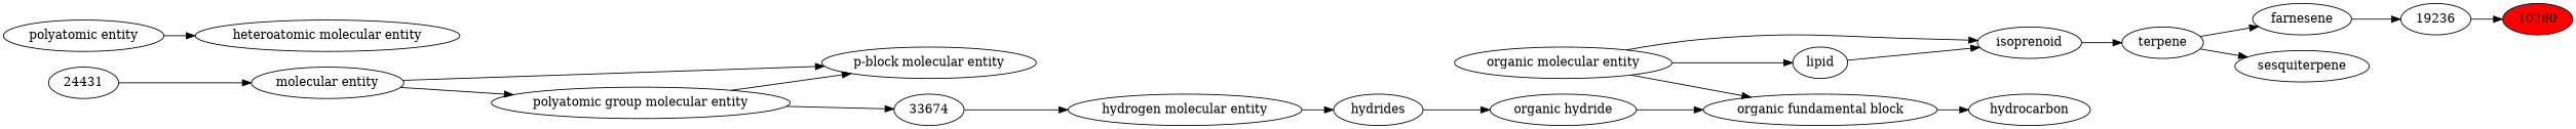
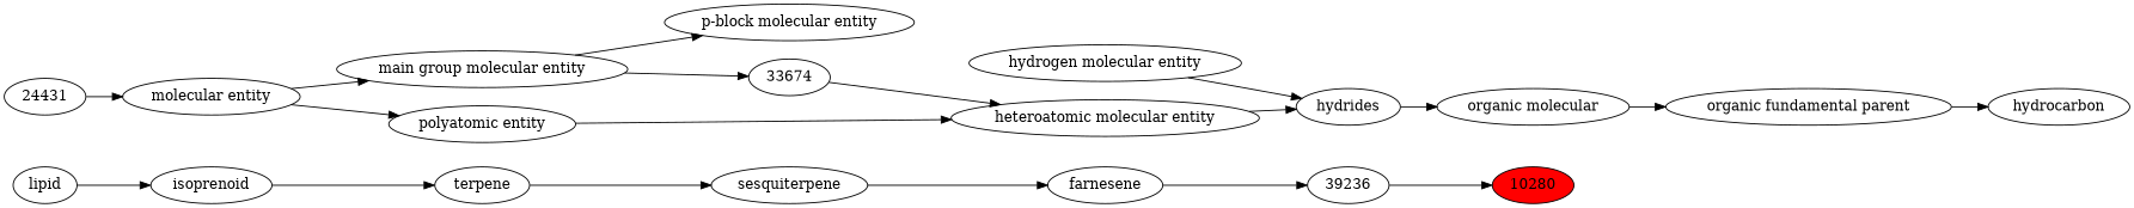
  digraph {
    rankdir=LR
    n1 [fillcolor=red label=10280 style=filled]
-   n2 [label=19236]
+   n2 [label=39236]
    n3 [label=farnesene]
    n4 [label=sesquiterpene]
    n5 [label=terpene]
    n6 [label=hydrocarbon]
    n7 [label=isoprenoid]
-   n8 [label="organic fundamental block"]
+   n8 [label="organic fundamental parent"]
    n9 [label=lipid]
-   n10 [label="organic molecular entity"]
-   n11 [label="organic hydride"]
+   n11 [label="organic molecular"]
    n12 [label=hydrides]
    n13 [label="p-block molecular entity"]
    n14 [label="hydrogen molecular entity"]
    n15 [label="heteroatomic molecular entity"]
-   n16 [label="polyatomic group molecular entity"]
+   n16 [label="main group molecular entity"]
    n17 [label=33674]
    n18 [label="polyatomic entity"]
    n19 [label="molecular entity"]
    n20 [label=24431]
    n2 -> n1
    n3 -> n2
-   n5 -> n3
+   n4 -> n3
    n5 -> n4
    n7 -> n5
    n8 -> n6
    n9 -> n7
-   n10 -> n7
-   n10 -> n8
-   n10 -> n9
    n11 -> n8
    n12 -> n11
    n14 -> n12
+   n15 -> n12
    n16 -> n13
    n16 -> n17
-   n17 -> n14
+   n17 -> n15
    n18 -> n15
    n19 -> n16
-   n19 -> n13
+   n19 -> n18
    n20 -> n19
  }
